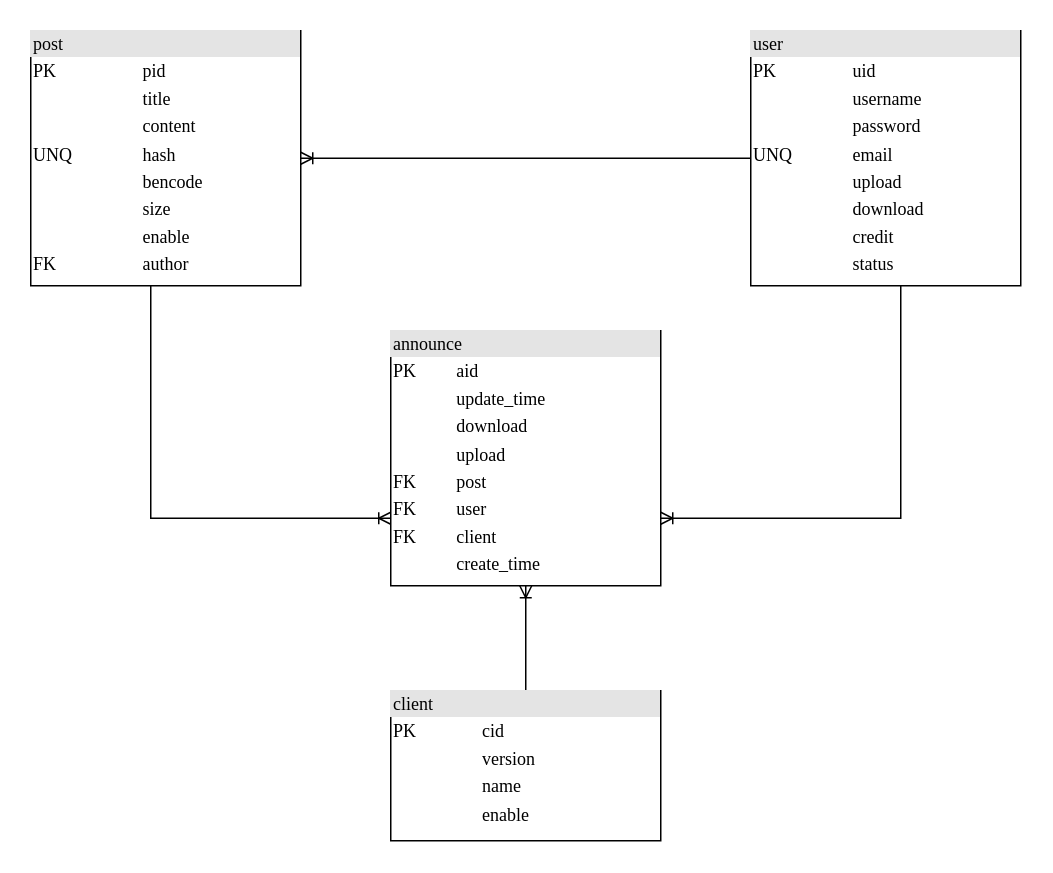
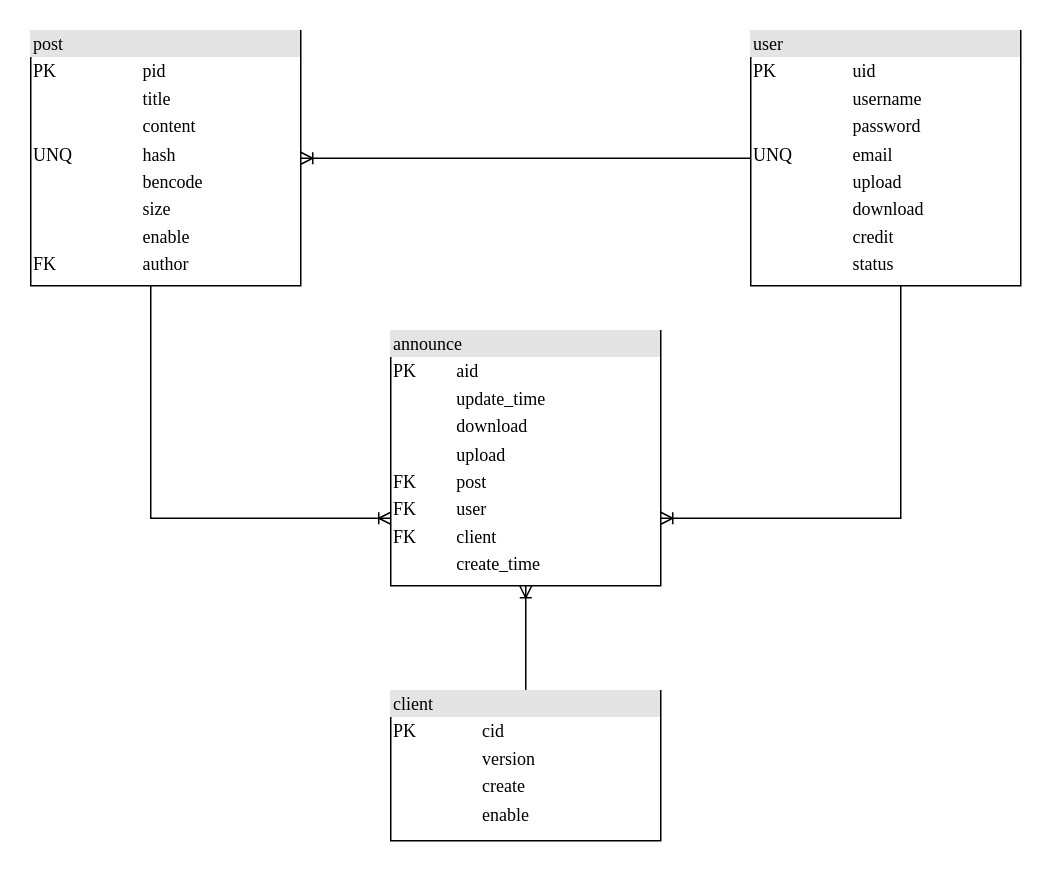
  <mxCell id="0" />
  <mxCell id="1" parent="0" />
  <mxCell id="2" style="edgeStyle=orthogonalEdgeStyle;rounded=0;orthogonalLoop=1;jettySize=auto;html=1;startArrow=none;startFill=0;endArrow=ERoneToMany;endFill=0;" edge="1" parent="1" source="3" target="9"><mxGeometry relative="1" as="geometry"><Array as="points"><mxPoint x="600" y="345" /></Array></mxGeometry></mxCell>
  <mxCell id="3" value="&lt;div style=&quot;box-sizing: border-box ; width: 100% ; background: #e4e4e4 ; padding: 2px&quot;&gt;user&lt;/div&gt;&lt;table style=&quot;width: 100% ; font-size: 1em&quot; cellpadding=&quot;2&quot; cellspacing=&quot;0&quot;&gt;&lt;tbody&gt;&lt;tr&gt;&lt;td&gt;PK&lt;/td&gt;&lt;td&gt;uid&lt;/td&gt;&lt;/tr&gt;&lt;tr&gt;&lt;td&gt;&lt;br&gt;&lt;/td&gt;&lt;td&gt;username&lt;/td&gt;&lt;/tr&gt;&lt;tr&gt;&lt;td&gt;&lt;/td&gt;&lt;td&gt;password&lt;/td&gt;&lt;/tr&gt;&lt;tr&gt;&lt;td&gt;UNQ&lt;/td&gt;&lt;td&gt;email&lt;/td&gt;&lt;/tr&gt;&lt;tr&gt;&lt;td&gt;&lt;br&gt;&lt;/td&gt;&lt;td&gt;upload&lt;br&gt;&lt;/td&gt;&lt;/tr&gt;&lt;tr&gt;&lt;td&gt;&lt;br&gt;&lt;/td&gt;&lt;td&gt;download&lt;/td&gt;&lt;/tr&gt;&lt;tr&gt;&lt;td&gt;&lt;br&gt;&lt;/td&gt;&lt;td&gt;credit&lt;/td&gt;&lt;/tr&gt;&lt;tr&gt;&lt;td&gt;&lt;br&gt;&lt;/td&gt;&lt;td&gt;status&lt;br&gt;&lt;/td&gt;&lt;/tr&gt;&lt;tr&gt;&lt;td&gt;&lt;/td&gt;&lt;td&gt;&lt;/td&gt;&lt;/tr&gt;&lt;/tbody&gt;&lt;/table&gt;" style="verticalAlign=top;align=left;overflow=fill;html=1;rounded=0;shadow=0;comic=0;labelBackgroundColor=none;strokeColor=#000000;strokeWidth=1;fillColor=#ffffff;fontFamily=Verdana;fontSize=12;fontColor=#000000;" parent="1" vertex="1"><mxGeometry x="500" y="20" width="180" height="170" as="geometry" /></mxCell>
  <mxCell id="4" style="edgeStyle=orthogonalEdgeStyle;rounded=0;orthogonalLoop=1;jettySize=auto;html=1;startArrow=ERoneToMany;startFill=0;endArrow=none;endFill=0;" edge="1" parent="1" source="6" target="3"><mxGeometry relative="1" as="geometry" /></mxCell>
  <mxCell id="5" style="edgeStyle=orthogonalEdgeStyle;rounded=0;orthogonalLoop=1;jettySize=auto;html=1;startArrow=none;startFill=0;endArrow=ERoneToMany;endFill=0;" edge="1" parent="1" source="6" target="9"><mxGeometry relative="1" as="geometry"><Array as="points"><mxPoint x="100" y="345" /></Array></mxGeometry></mxCell>
  <mxCell id="6" value="&lt;div style=&quot;box-sizing: border-box ; width: 100% ; background: #e4e4e4 ; padding: 2px&quot;&gt;post&lt;/div&gt;&lt;table style=&quot;width: 100% ; font-size: 1em&quot; cellpadding=&quot;2&quot; cellspacing=&quot;0&quot;&gt;&lt;tbody&gt;&lt;tr&gt;&lt;td&gt;PK&lt;/td&gt;&lt;td&gt;pid&lt;/td&gt;&lt;/tr&gt;&lt;tr&gt;&lt;td&gt;&lt;br&gt;&lt;/td&gt;&lt;td&gt;title&lt;/td&gt;&lt;/tr&gt;&lt;tr&gt;&lt;td&gt;&lt;/td&gt;&lt;td&gt;content&lt;/td&gt;&lt;/tr&gt;&lt;tr&gt;&lt;td&gt;UNQ&lt;/td&gt;&lt;td&gt;hash&lt;/td&gt;&lt;/tr&gt;&lt;tr&gt;&lt;td&gt;&lt;br&gt;&lt;/td&gt;&lt;td&gt;bencode&lt;br&gt;&lt;/td&gt;&lt;/tr&gt;&lt;tr&gt;&lt;td&gt;&lt;br&gt;&lt;/td&gt;&lt;td&gt;size&lt;/td&gt;&lt;/tr&gt;&lt;tr&gt;&lt;td&gt;&lt;br&gt;&lt;/td&gt;&lt;td&gt;enable&lt;/td&gt;&lt;/tr&gt;&lt;tr&gt;&lt;td&gt;FK&lt;/td&gt;&lt;td&gt;author&lt;/td&gt;&lt;/tr&gt;&lt;tr&gt;&lt;td&gt;&lt;/td&gt;&lt;td&gt;&lt;/td&gt;&lt;/tr&gt;&lt;/tbody&gt;&lt;/table&gt;" style="verticalAlign=top;align=left;overflow=fill;html=1;rounded=0;shadow=0;comic=0;labelBackgroundColor=none;strokeColor=#000000;strokeWidth=1;fillColor=#ffffff;fontFamily=Verdana;fontSize=12;fontColor=#000000;" vertex="1" parent="1"><mxGeometry x="20" y="20" width="180" height="170" as="geometry" /></mxCell>
  <mxCell id="7" style="edgeStyle=orthogonalEdgeStyle;rounded=0;orthogonalLoop=1;jettySize=auto;html=1;startArrow=none;startFill=0;endArrow=ERoneToMany;endFill=0;" edge="1" parent="1" source="8" target="9"><mxGeometry relative="1" as="geometry" /></mxCell>
- <mxCell id="8" value="&lt;div style=&quot;box-sizing: border-box ; width: 100% ; background: #e4e4e4 ; padding: 2px&quot;&gt;client&lt;/div&gt;&lt;table style=&quot;width: 100% ; font-size: 1em&quot; cellpadding=&quot;2&quot; cellspacing=&quot;0&quot;&gt;&lt;tbody&gt;&lt;tr&gt;&lt;td&gt;PK&lt;/td&gt;&lt;td&gt;cid&lt;/td&gt;&lt;/tr&gt;&lt;tr&gt;&lt;td&gt;&lt;br&gt;&lt;/td&gt;&lt;td&gt;version&lt;/td&gt;&lt;/tr&gt;&lt;tr&gt;&lt;td&gt;&lt;/td&gt;&lt;td&gt;name&lt;/td&gt;&lt;/tr&gt;&lt;tr&gt;&lt;td&gt;&lt;br&gt;&lt;/td&gt;&lt;td&gt;enable&lt;/td&gt;&lt;/tr&gt;&lt;tr&gt;&lt;td&gt;&lt;br&gt;&lt;/td&gt;&lt;td&gt;&lt;br&gt;&lt;/td&gt;&lt;/tr&gt;&lt;tr&gt;&lt;td&gt;&lt;/td&gt;&lt;td&gt;&lt;/td&gt;&lt;/tr&gt;&lt;tr&gt;&lt;td&gt;&lt;/td&gt;&lt;td&gt;&lt;/td&gt;&lt;/tr&gt;&lt;/tbody&gt;&lt;/table&gt;" style="verticalAlign=top;align=left;overflow=fill;html=1;rounded=0;shadow=0;comic=0;labelBackgroundColor=none;strokeColor=#000000;strokeWidth=1;fillColor=#ffffff;fontFamily=Verdana;fontSize=12;fontColor=#000000;" vertex="1" parent="1"><mxGeometry x="260" y="460" width="180" height="100" as="geometry" /></mxCell>
+ <mxCell id="8" value="&lt;div style=&quot;box-sizing: border-box ; width: 100% ; background: #e4e4e4 ; padding: 2px&quot;&gt;client&lt;/div&gt;&lt;table style=&quot;width: 100% ; font-size: 1em&quot; cellpadding=&quot;2&quot; cellspacing=&quot;0&quot;&gt;&lt;tbody&gt;&lt;tr&gt;&lt;td&gt;PK&lt;/td&gt;&lt;td&gt;cid&lt;/td&gt;&lt;/tr&gt;&lt;tr&gt;&lt;td&gt;&lt;br&gt;&lt;/td&gt;&lt;td&gt;version&lt;/td&gt;&lt;/tr&gt;&lt;tr&gt;&lt;td&gt;&lt;/td&gt;&lt;td&gt;create&lt;/td&gt;&lt;/tr&gt;&lt;tr&gt;&lt;td&gt;&lt;br&gt;&lt;/td&gt;&lt;td&gt;enable&lt;/td&gt;&lt;/tr&gt;&lt;tr&gt;&lt;td&gt;&lt;br&gt;&lt;/td&gt;&lt;td&gt;&lt;br&gt;&lt;/td&gt;&lt;/tr&gt;&lt;tr&gt;&lt;td&gt;&lt;/td&gt;&lt;td&gt;&lt;/td&gt;&lt;/tr&gt;&lt;tr&gt;&lt;td&gt;&lt;/td&gt;&lt;td&gt;&lt;/td&gt;&lt;/tr&gt;&lt;/tbody&gt;&lt;/table&gt;" style="verticalAlign=top;align=left;overflow=fill;html=1;rounded=0;shadow=0;comic=0;labelBackgroundColor=none;strokeColor=#000000;strokeWidth=1;fillColor=#ffffff;fontFamily=Verdana;fontSize=12;fontColor=#000000;" vertex="1" parent="1"><mxGeometry x="260" y="460" width="180" height="100" as="geometry" /></mxCell>
  <mxCell id="9" value="&lt;div style=&quot;box-sizing: border-box ; width: 100% ; background: #e4e4e4 ; padding: 2px&quot;&gt;announce&lt;/div&gt;&lt;table style=&quot;width: 100% ; font-size: 1em&quot; cellpadding=&quot;2&quot; cellspacing=&quot;0&quot;&gt;&lt;tbody&gt;&lt;tr&gt;&lt;td&gt;PK&lt;/td&gt;&lt;td&gt;aid&lt;/td&gt;&lt;/tr&gt;&lt;tr&gt;&lt;td&gt;&lt;br&gt;&lt;/td&gt;&lt;td&gt;update_time&lt;br&gt;&lt;/td&gt;&lt;/tr&gt;&lt;tr&gt;&lt;td&gt;&lt;/td&gt;&lt;td&gt;download&lt;/td&gt;&lt;/tr&gt;&lt;tr&gt;&lt;td&gt;&lt;br&gt;&lt;/td&gt;&lt;td&gt;upload&lt;/td&gt;&lt;/tr&gt;&lt;tr&gt;&lt;td&gt;FK&lt;/td&gt;&lt;td&gt;post&lt;/td&gt;&lt;/tr&gt;&lt;tr&gt;&lt;td&gt;FK&lt;/td&gt;&lt;td&gt;user&lt;/td&gt;&lt;/tr&gt;&lt;tr&gt;&lt;td&gt;FK&lt;/td&gt;&lt;td&gt;client&lt;/td&gt;&lt;/tr&gt;&lt;tr&gt;&lt;td&gt;&lt;br&gt;&lt;/td&gt;&lt;td&gt;create_time&lt;br&gt;&lt;/td&gt;&lt;/tr&gt;&lt;tr&gt;&lt;td&gt;&lt;/td&gt;&lt;td&gt;&lt;/td&gt;&lt;/tr&gt;&lt;/tbody&gt;&lt;/table&gt;" style="verticalAlign=top;align=left;overflow=fill;html=1;rounded=0;shadow=0;comic=0;labelBackgroundColor=none;strokeColor=#000000;strokeWidth=1;fillColor=#ffffff;fontFamily=Verdana;fontSize=12;fontColor=#000000;" vertex="1" parent="1"><mxGeometry x="260" y="220" width="180" height="170" as="geometry" /></mxCell>
